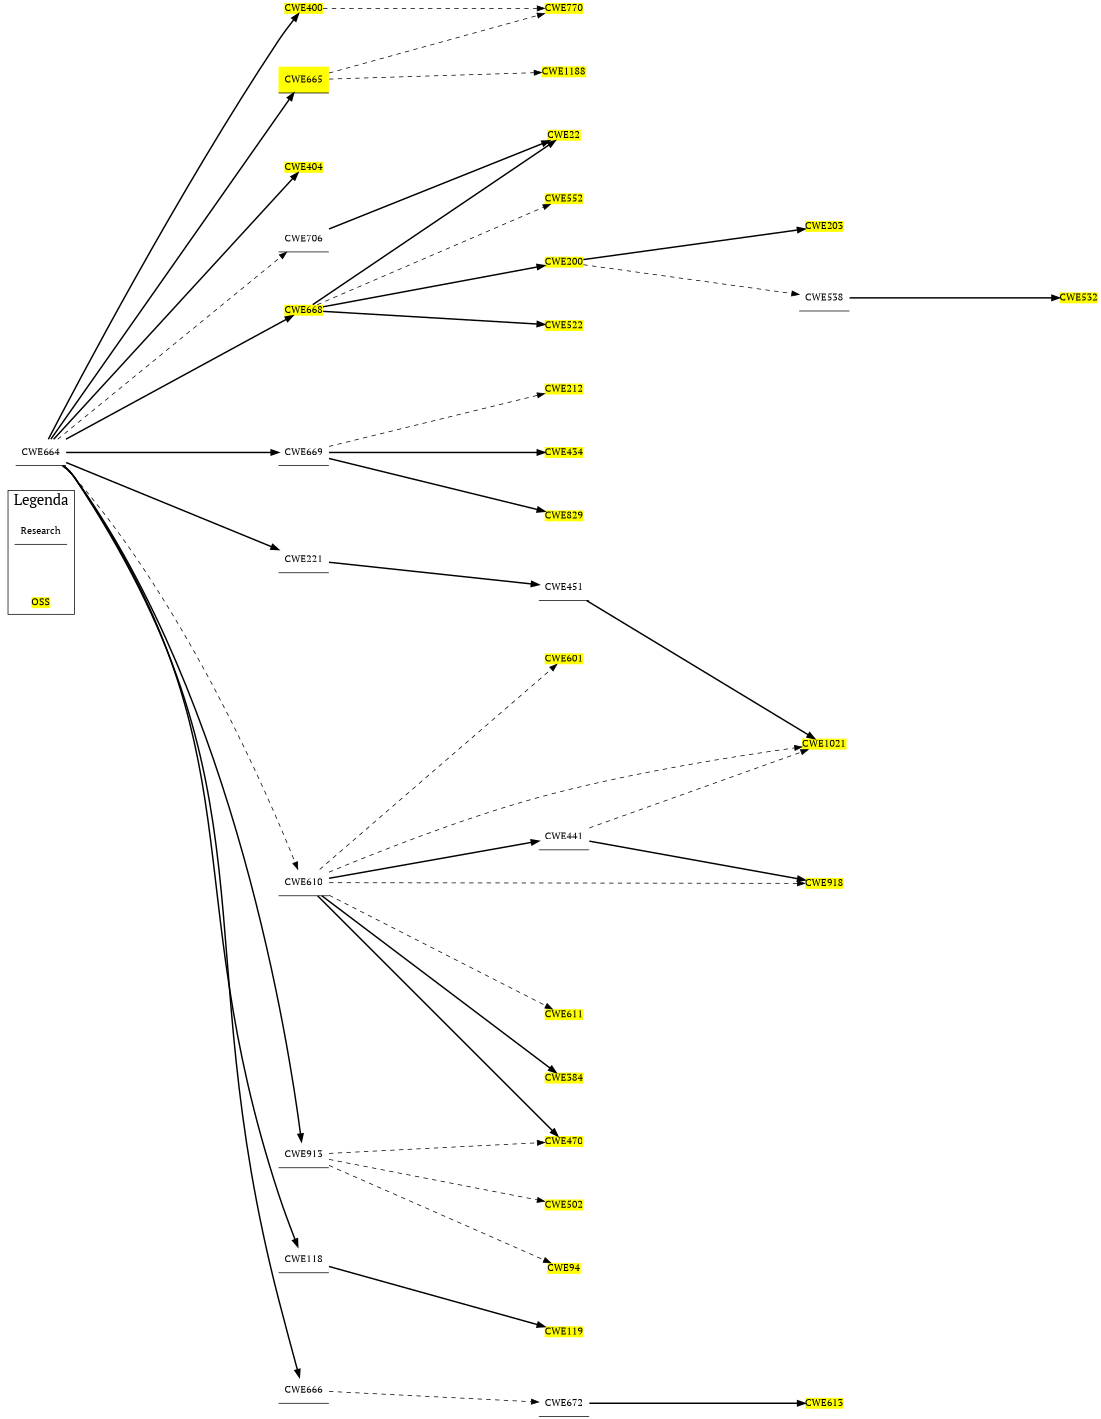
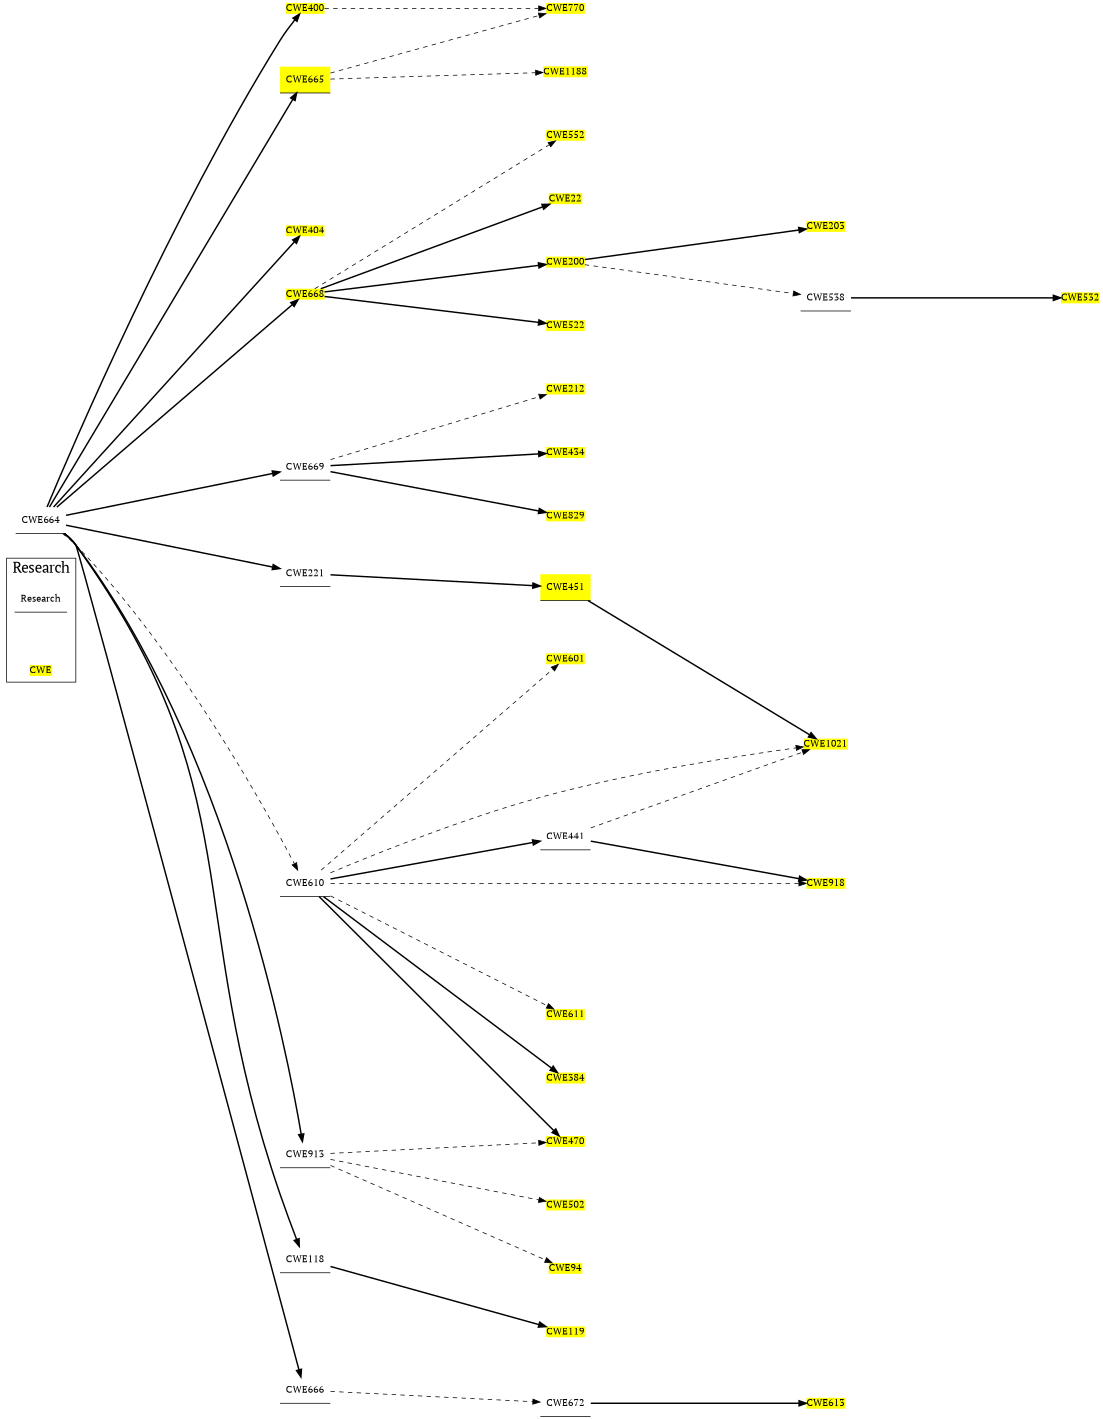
  digraph {
    fontname="PT Serif"
    nodesep=1
    rankdir=LR
    ranksep=4
    splines=true
    node [color=black fillcolor=yellow fontname="PT Serif" shape=plain style=filled]
    edge [fontname="PT Serif" style=bold]
    n1 [fillcolor=white label=Research shape=underline]
-   n2 [label=OSS]
+   n2 [label=CWE]
    n3 [fillcolor=white label=CWE664 shape=underline]
    n4 [label=CWE400]
    n5 [label=CWE404]
    n6 [label=CWE668]
    n7 [fillcolor=white label=CWE669 shape=underline]
-   n8 [fillcolor=white label=CWE706 shape=underline]
    n9 [fillcolor=white label=CWE610 shape=underline]
    n10 [fillcolor=white label=CWE118 shape=underline]
    n11 [fillcolor=white label=CWE913 shape=underline]
    n12 [label=CWE665 shape=underline]
    n13 [fillcolor=white label=CWE221 shape=underline]
    n14 [fillcolor=white label=CWE666 shape=underline]
    n15 [label=CWE770]
    n16 [label=CWE552]
    n17 [label=CWE22]
    n18 [label=CWE200]
    n19 [label=CWE522]
    n20 [label=CWE212]
    n21 [label=CWE434]
    n22 [label=CWE829]
    n23 [label=CWE601]
    n24 [label=CWE1021]
    n25 [label=CWE918]
    n26 [label=CWE611]
    n27 [label=CWE470]
    n28 [label=CWE384]
    n29 [fillcolor=white label=CWE441 shape=underline]
    n30 [label=CWE119]
    n31 [label=CWE502]
    n32 [label=CWE94]
    n33 [label=CWE1188]
-   n34 [fillcolor=white label=CWE451 shape=underline]
+   n34 [label=CWE451 shape=underline]
    n35 [fillcolor=white label=CWE672 shape=underline]
    n36 [label=CWE203]
    n37 [fillcolor=white label=CWE538 shape=underline]
    n38 [label=CWE613]
    n39 [label=CWE532]
    subgraph cluster_1 {
      fontsize=20
-     label=Legenda
+     label=Research
      n1
      n2
    }
    n3 -> n4
    n3 -> n5
    n3 -> n6
    n3 -> n7
-   n3 -> n8 [style=dashed]
    n3 -> n9 [style=dashed]
    n3 -> n10
    n3 -> n11
    n3 -> n12
    n3 -> n13
    n3 -> n14
    n4 -> n15 [style=dashed]
    n6 -> n16 [style=dashed]
    n6 -> n17
    n6 -> n18
    n6 -> n19
    n7 -> n20 [style=dashed]
    n7 -> n21
    n7 -> n22
-   n8 -> n17
    n9 -> n23 [style=dashed]
    n9 -> n24 [style=dashed]
    n9 -> n25 [style=dashed]
    n9 -> n26 [style=dashed]
    n9 -> n27
    n9 -> n28
    n9 -> n29
    n10 -> n30
    n11 -> n27 [style=dashed]
    n11 -> n31 [style=dashed]
    n11 -> n32 [style=dashed]
    n12 -> n15 [style=dashed]
    n12 -> n33 [style=dashed]
    n13 -> n34
    n14 -> n35 [style=dashed]
    n18 -> n36
    n18 -> n37 [style=dashed]
    n29 -> n24 [style=dashed]
    n29 -> n25
    n34 -> n24
    n35 -> n38
    n37 -> n39
  }
